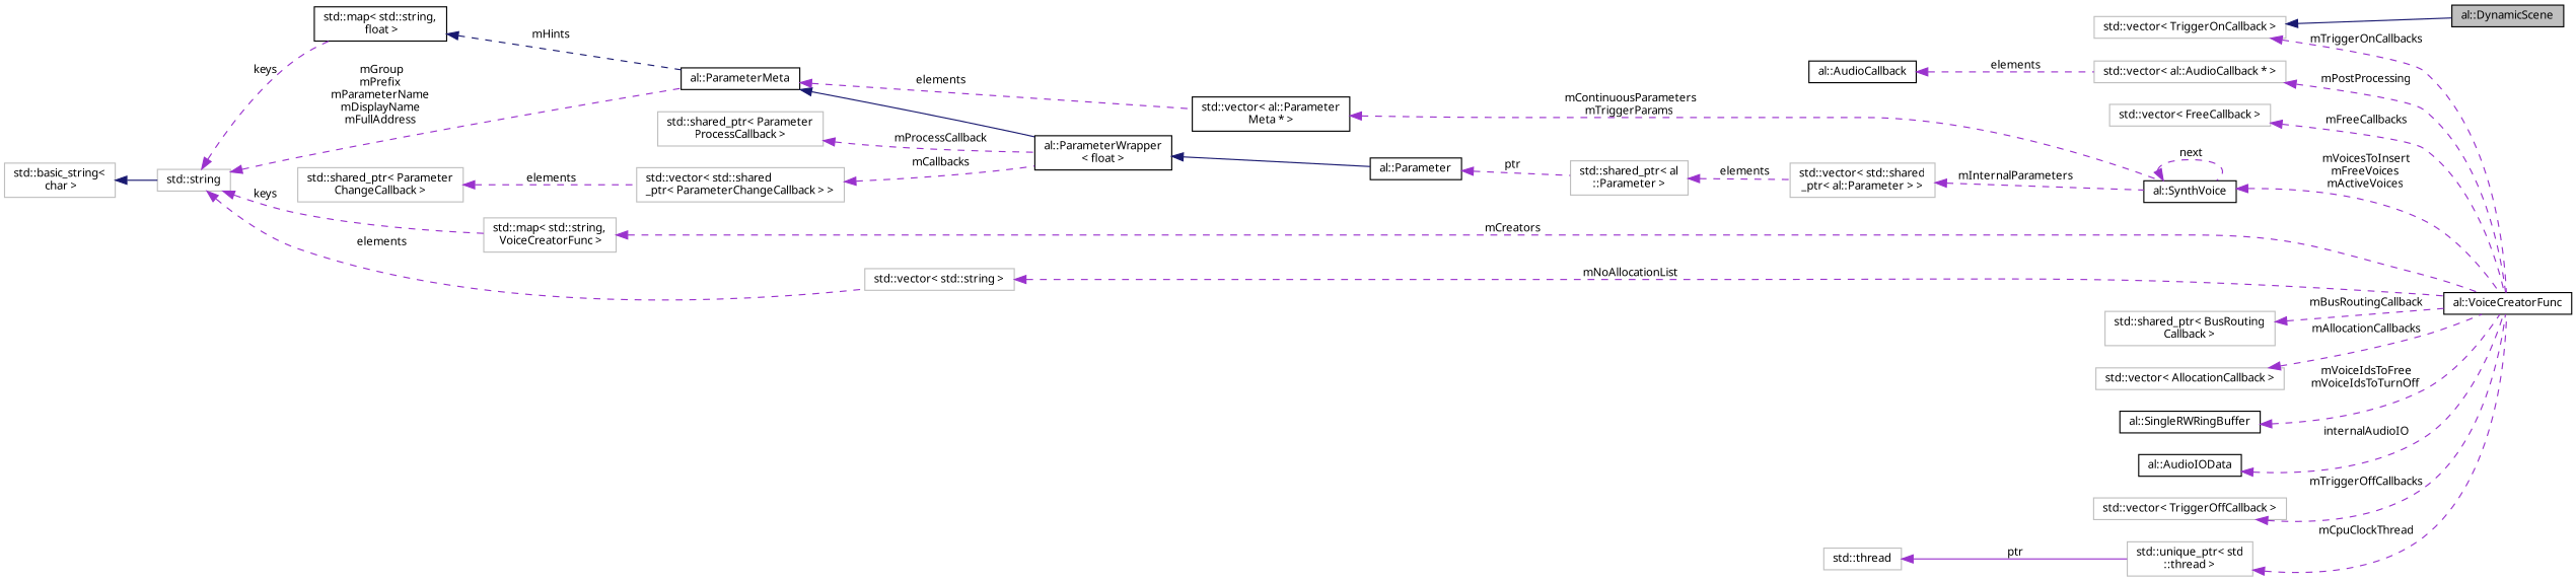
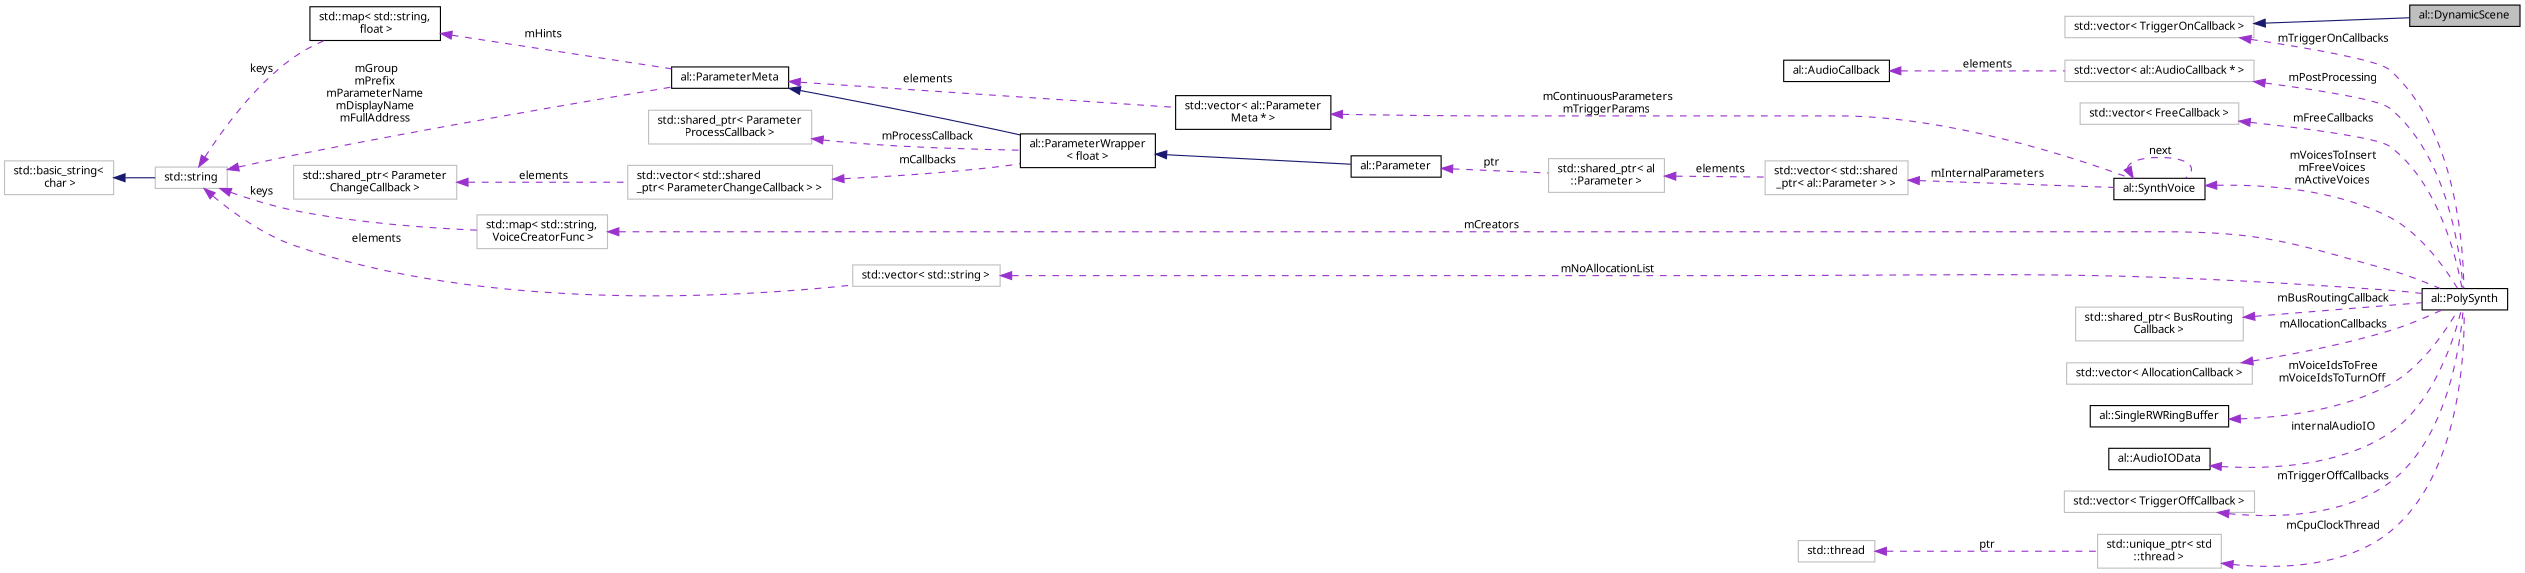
  digraph {
    rankdir=LR
    node [color=grey75 fontname="FreeSans.ttf" fontsize=10 shape=record]
    edge [color=darkorchid3 dir=back fontname="FreeSans.ttf" fontsize=10 labelfontname="FreeSans.ttf" labelfontsize=10 style=dashed]
    n1 [color=black fillcolor=grey75 fontcolor=black height=0.2 label="al::DynamicScene" style=filled width=0.4]
-   n2 [color=black height=0.2 label="al::VoiceCreatorFunc" width=0.4]
+   n2 [color=black height=0.2 label="al::PolySynth" width=0.4]
    n3 [height=0.2 label="std::vector\< FreeCallback \>" width=0.4]
    n4 [height=0.2 label="std::map\< std::string,\l VoiceCreatorFunc \>" width=0.4]
    n5 [height=0.2 label="std::string" width=0.4]
    n6 [color=black height=0.2 label="al::ParameterMeta" width=0.4]
    n7 [color=black height=0.2 label="std::map\< std::string,\l float \>" width=0.4]
    n8 [height=0.2 label="std::vector\< std::string \>" width=0.4]
    n9 [color=black height=0.2 label="al::ParameterWrapper\l\< float \>" width=0.4]
    n10 [color=black height=0.2 label="std::vector\< al::Parameter\lMeta * \>" width=0.4]
    n11 [height=0.2 label="std::basic_string\<\l char \>" width=0.4]
    n12 [height=0.2 label="std::shared_ptr\< BusRouting\lCallback \>" width=0.4]
    n13 [height=0.2 label="std::vector\< AllocationCallback \>" width=0.4]
    n14 [height=0.2 label="std::vector\< TriggerOnCallback \>" width=0.4]
    n15 [color=black height=0.2 label="al::SingleRWRingBuffer" width=0.4]
    n16 [color=black height=0.2 label="al::AudioIOData" width=0.4]
    n17 [color=black height=0.2 label="al::SynthVoice" width=0.4]
    n18 [height=0.2 label="std::vector\< std::shared\l_ptr\< al::Parameter \> \>" width=0.4]
    n19 [height=0.2 label="std::shared_ptr\< al\l::Parameter \>" width=0.4]
    n20 [color=black height=0.2 label="al::Parameter" width=0.4]
    n21 [height=0.2 label="std::vector\< std::shared\l_ptr\< ParameterChangeCallback \> \>" width=0.4]
    n22 [height=0.2 label="std::shared_ptr\< Parameter\lChangeCallback \>" width=0.4]
    n23 [height=0.2 label="std::shared_ptr\< Parameter\lProcessCallback \>" width=0.4]
    n24 [height=0.2 label="std::vector\< TriggerOffCallback \>" width=0.4]
    n25 [height=0.2 label="std::unique_ptr\< std\l::thread \>" width=0.4]
    n26 [height=0.2 label="std::thread" width=0.4]
    n27 [height=0.2 label="std::vector\< al::AudioCallback * \>" width=0.4]
    n28 [color=black height=0.2 label="al::AudioCallback" width=0.4]
    n3 -> n2 [label=" mFreeCallbacks"]
    n4 -> n2 [label=" mCreators"]
    n5 -> n4 [label=" keys"]
    n5 -> n6 [label=" mGroup\nmPrefix\nmParameterName\nmDisplayName\nmFullAddress"]
    n5 -> n7 [label=" keys"]
    n5 -> n8 [label=" elements"]
    n6 -> n9 [color=midnightblue style=solid]
    n6 -> n10 [label=" elements"]
-   n7 -> n6 [color=midnightblue label=" mHints"]
+   n7 -> n6 [label=" mHints"]
    n8 -> n2 [label=" mNoAllocationList"]
    n9 -> n20 [color=midnightblue style=solid]
    n10 -> n17 [label=" mContinuousParameters\nmTriggerParams"]
    n11 -> n5 [color=midnightblue style=solid]
    n12 -> n2 [label=" mBusRoutingCallback"]
    n13 -> n2 [label=" mAllocationCallbacks"]
    n14 -> n1 [color=midnightblue style=solid]
    n14 -> n2 [label=" mTriggerOnCallbacks"]
    n15 -> n2 [label=" mVoiceIdsToFree\nmVoiceIdsToTurnOff"]
    n16 -> n2 [label=" internalAudioIO"]
    n17 -> n2 [label=" mVoicesToInsert\nmFreeVoices\nmActiveVoices"]
    n17 -> n17 [label=" next"]
    n18 -> n17 [label=" mInternalParameters"]
    n19 -> n18 [label=" elements"]
    n20 -> n19 [label=" ptr"]
    n21 -> n9 [label=" mCallbacks"]
    n22 -> n21 [label=" elements"]
    n23 -> n9 [label=" mProcessCallback"]
    n24 -> n2 [label=" mTriggerOffCallbacks"]
    n25 -> n2 [label=" mCpuClockThread"]
-   n26 -> n25 [label=" ptr" style=solid]
+   n26 -> n25 [label=" ptr"]
    n27 -> n2 [label=" mPostProcessing"]
    n28 -> n27 [label=" elements"]
  }
